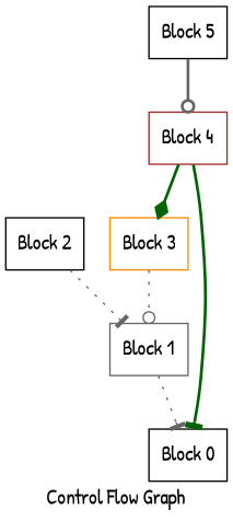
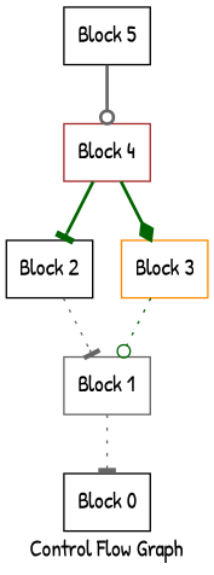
  digraph {
    fontname="Patrick Hand"
    label="Control Flow Graph"
    node [color=black fontname="Patrick Hand" shape=record]
    edge [arrowhead=tee color=gray40 fontname="Patrick Hand" style=dotted]
    n1 [label="{Block 0}"]
    n2 [color=gray40 label="{Block 1}"]
    n3 [label="{Block 2}"]
    n4 [color=darkorange label="{Block 3}"]
    n5 [color=brown label="{Block 4}"]
    n6 [label="{Block 5}"]
    n2 -> n1
    n3 -> n2
-   n4 -> n2 [arrowhead=odot]
-   n5 -> n1 [color=darkgreen style=bold]
+   n4 -> n2 [arrowhead=odot color=darkgreen]
+   n5 -> n3 [color=darkgreen style=bold]
    n5 -> n4 [arrowhead=diamond color=darkgreen style=bold]
    n6 -> n5 [arrowhead=odot style=bold]
  }
